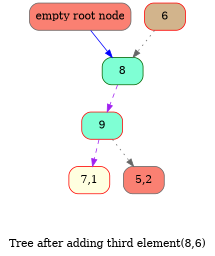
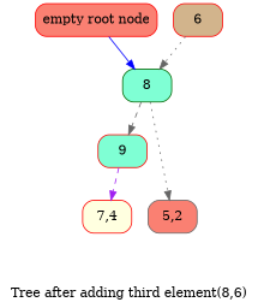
  digraph {
    label="\nTree after adding third element(8,6)"
    node [color=red fillcolor=salmon shape=box style="rounded,filled"]
    edge [color=purple style=dashed]
-   n1 [color=gray40 label="empty root node"]
+   n1 [label="empty root node"]
    8 [color=darkgreen fillcolor=aquamarine]
    9 [fillcolor=aquamarine]
-   n4 [fillcolor=lightyellow label="7,1"]
+   n4 [fillcolor=lightyellow label="7,4"]
    n5 [color=gray40 label="5,2"]
    6 [fillcolor=tan]
    n1 -> 8 [color=blue style=solid]
-   8 -> 9
+   8 -> 9 [color=gray40]
    9 -> n4
-   9 -> n5 [color=gray40 style=dotted]
+   8 -> n5 [color=gray40 style=dotted]
    6 -> 8 [color=gray40 style=dotted]
  }
